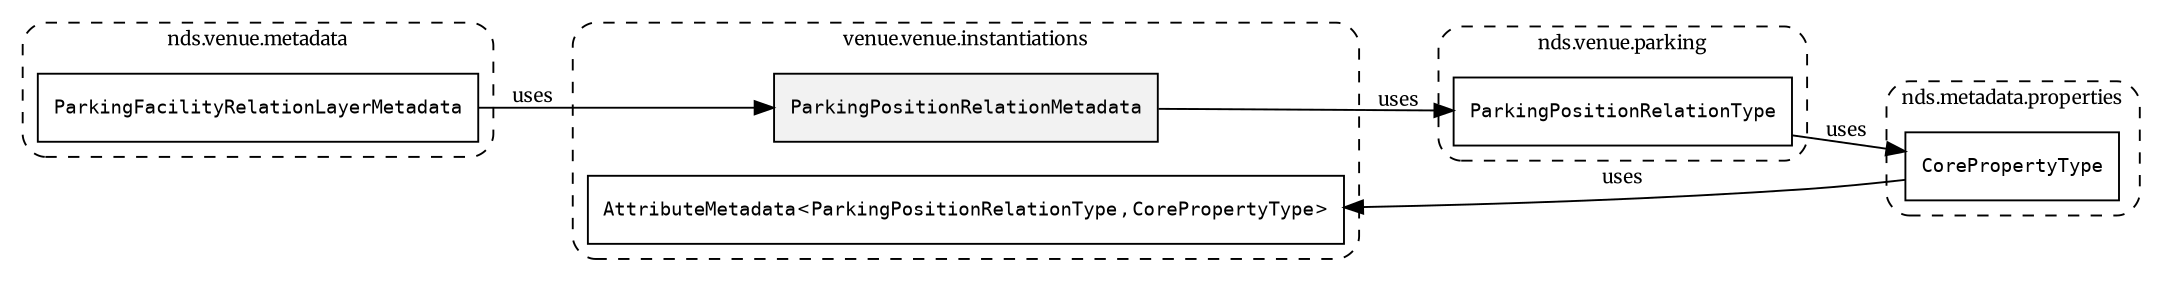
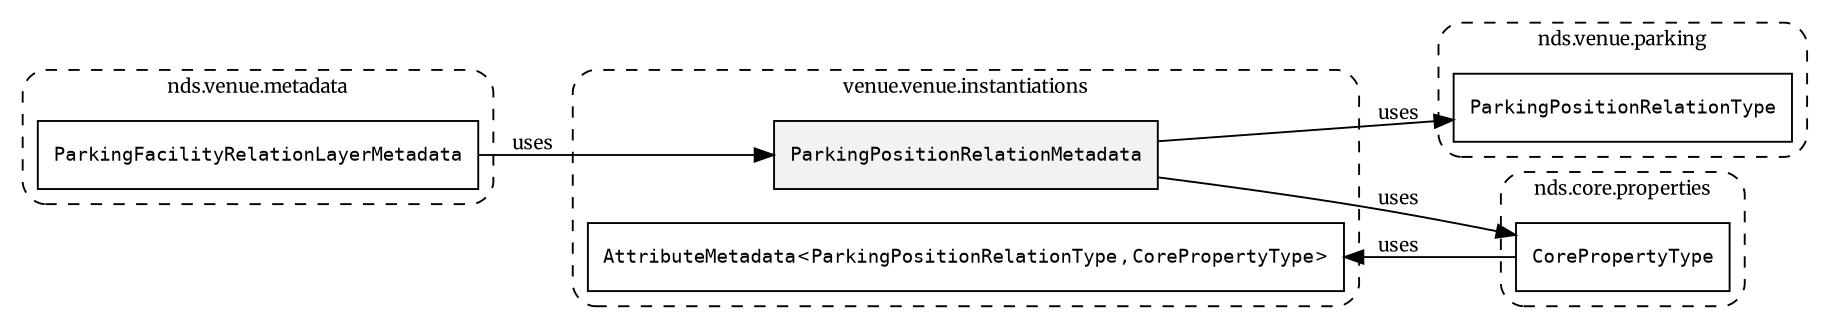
  digraph {
    fontname=Merriweather
    fontsize=10
    rankdir=LR
    node [fontname=Merriweather fontsize=10 shape=box]
    edge [fontname=Merriweather fontsize=10]
    n1 [fillcolor="#0000000D" label=<<font face="monospace"><table align="center" border="0" cellspacing="0" cellpadding="0"><tr><td href="../../../content/packages/nds.venue.instantiations.html#InstantiateType-ParkingPositionRelationMetadata" title="InstantiateType defined in nds.venue.instantiations">ParkingPositionRelationMetadata</td></tr></table></font>> style=filled]
    n2 [label=<<font face="monospace"><table align="center" border="0" cellspacing="0" cellpadding="0"><tr><td href="../../../content/packages/nds.core.attributemap.html#Structure-AttributeMetadata" title="Structure defined in nds.core.attributemap">AttributeMetadata</td><td>&lt;</td><td><table align="center" border="0" cellspacing="0" cellpadding="0"><tr><td href="../../../content/packages/nds.venue.parking.html#Enum-ParkingPositionRelationType" title="Enum defined in nds.venue.parking">ParkingPositionRelationType</td></tr></table></td><td>,</td><td><table align="center" border="0" cellspacing="0" cellpadding="0"><tr><td href="../../../content/packages/nds.core.properties.html#Enum-CorePropertyType" title="Enum defined in nds.core.properties">CorePropertyType</td></tr></table></td><td>&gt;</td></tr></table></font>>]
    n3 [label=<<font face="monospace"><table align="center" border="0" cellspacing="0" cellpadding="0"><tr><td href="../../../content/packages/nds.venue.parking.html#Enum-ParkingPositionRelationType" title="Enum defined in nds.venue.parking">ParkingPositionRelationType</td></tr></table></font>>]
    n4 [label=<<font face="monospace"><table align="center" border="0" cellspacing="0" cellpadding="0"><tr><td href="../../../content/packages/nds.core.properties.html#Enum-CorePropertyType" title="Enum defined in nds.core.properties">CorePropertyType</td></tr></table></font>>]
    n5 [label=<<font face="monospace"><table align="center" border="0" cellspacing="0" cellpadding="0"><tr><td href="../../../content/packages/nds.venue.metadata.html#Structure-ParkingFacilityRelationLayerMetadata" title="Structure defined in nds.venue.metadata">ParkingFacilityRelationLayerMetadata</td></tr></table></font>>]
    subgraph cluster_1 {
      label="venue.venue.instantiations"
      style="dashed, rounded"
      n1
      n2
    }
    subgraph cluster_2 {
      label="nds.venue.parking"
      style="dashed, rounded"
      n3
    }
    subgraph cluster_3 {
-     label="nds.metadata.properties"
+     label="nds.core.properties"
      style="dashed, rounded"
      n4
    }
    subgraph cluster_4 {
      label="nds.venue.metadata"
      style="dashed, rounded"
      n5
    }
    n1 -> n3 [label=uses]
-   n3 -> n4 [label=uses]
+   n1 -> n4 [label=uses]
    n4 -> n2 [label=uses]
    n5 -> n1 [label=uses]
  }
